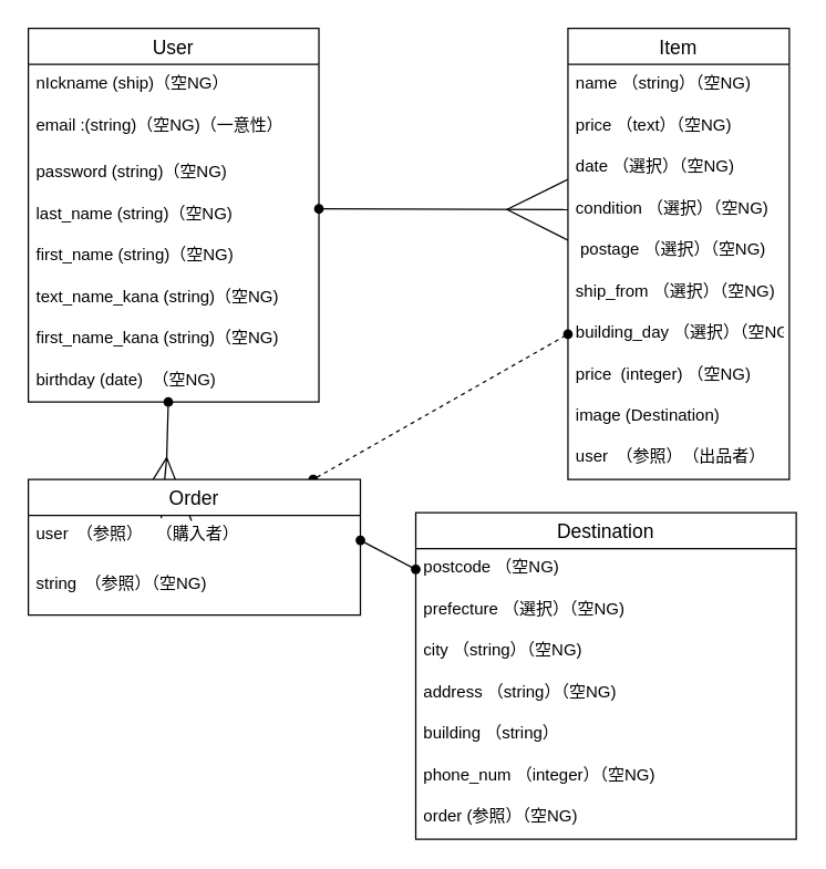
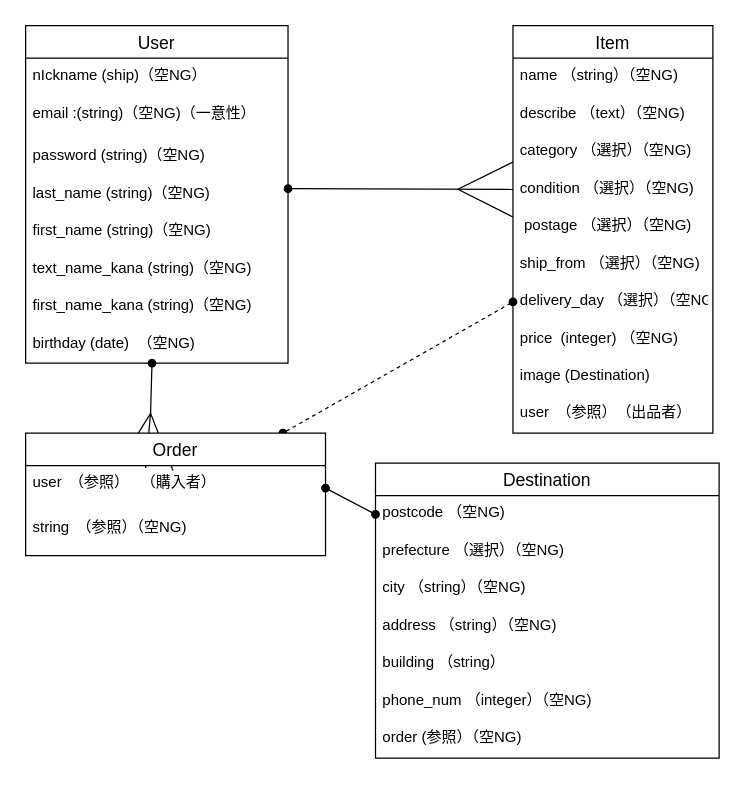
  <mxCell id="0" />
  <mxCell id="1" parent="0" />
  <mxCell id="2" style="edgeStyle=none;rounded=0;orthogonalLoop=1;jettySize=auto;html=1;startArrow=oval;startFill=1;endArrow=ERmany;endFill=0;fontFamily=Helvetica;endSize=42;entryX=0;entryY=0.5;entryDx=0;entryDy=0;" parent="1" target="30" edge="1"><mxGeometry relative="1" as="geometry"><mxPoint x="230" y="150.398" as="sourcePoint" /><mxPoint x="610" y="140.982" as="targetPoint" /></mxGeometry></mxCell>
  <mxCell id="3" style="edgeStyle=none;rounded=0;orthogonalLoop=1;jettySize=auto;html=1;startArrow=oval;startFill=1;endArrow=ERmany;endFill=0;fontFamily=Helvetica;endSize=42;" parent="1" source="4" edge="1"><mxGeometry relative="1" as="geometry"><mxPoint x="116" y="374" as="targetPoint" /><Array as="points"><mxPoint x="120" y="330" /></Array></mxGeometry></mxCell>
  <mxCell id="4" value="User" style="swimlane;fontStyle=0;childLayout=stackLayout;horizontal=1;startSize=26;horizontalStack=0;resizeParent=1;resizeParentMax=0;resizeLast=0;collapsible=1;marginBottom=0;align=center;fontSize=14;fontFamily=Helvetica;" parent="1" vertex="1"><mxGeometry x="20" width="210" height="270" as="geometry" y="20"><mxRectangle x="50" y="60" width="50" height="26" as="alternateBounds" /></mxGeometry></mxCell>
  <mxCell id="5" value="nIckname (ship)（空NG）" style="text;strokeColor=none;fillColor=none;spacingLeft=4;spacingRight=4;overflow=hidden;rotatable=0;points=[[0,0.5],[1,0.5]];portConstraint=eastwest;fontSize=12;" parent="4" vertex="1"><mxGeometry y="26" width="210" height="30" as="geometry" /></mxCell>
  <mxCell id="6" value="email :(string)（空NG)（一意性）" style="text;strokeColor=none;fillColor=none;spacingLeft=4;spacingRight=4;overflow=hidden;rotatable=0;points=[[0,0.5],[1,0.5]];portConstraint=eastwest;fontSize=12;shadow=0;" parent="4" vertex="1"><mxGeometry y="56" width="210" height="34" as="geometry" /></mxCell>
  <mxCell id="7" value="password (string)（空NG)" style="text;strokeColor=none;fillColor=none;spacingLeft=4;spacingRight=4;overflow=hidden;rotatable=0;points=[[0,0.5],[1,0.5]];portConstraint=eastwest;fontSize=12;" parent="4" vertex="1"><mxGeometry y="90" width="210" height="30" as="geometry" /></mxCell>
  <mxCell id="8" value="last_name (string)（空NG)" style="text;strokeColor=none;fillColor=none;spacingLeft=4;spacingRight=4;overflow=hidden;rotatable=0;points=[[0,0.5],[1,0.5]];portConstraint=eastwest;fontSize=12;" parent="4" vertex="1"><mxGeometry y="120" width="210" height="30" as="geometry" /></mxCell>
  <mxCell id="9" value="first_name (string)（空NG)" style="text;strokeColor=none;fillColor=none;spacingLeft=4;spacingRight=4;overflow=hidden;rotatable=0;points=[[0,0.5],[1,0.5]];portConstraint=eastwest;fontSize=12;" parent="4" vertex="1"><mxGeometry y="150" width="210" height="30" as="geometry" /></mxCell>
  <mxCell id="10" value="text_name_kana (string)（空NG)" style="text;strokeColor=none;fillColor=none;spacingLeft=4;spacingRight=4;overflow=hidden;rotatable=0;points=[[0,0.5],[1,0.5]];portConstraint=eastwest;fontSize=12;" parent="4" vertex="1"><mxGeometry y="180" width="210" height="30" as="geometry" /></mxCell>
  <mxCell id="11" value="first_name_kana (string)（空NG)" style="text;strokeColor=none;fillColor=none;spacingLeft=4;spacingRight=4;overflow=hidden;rotatable=0;points=[[0,0.5],[1,0.5]];portConstraint=eastwest;fontSize=12;" parent="4" vertex="1"><mxGeometry y="210" width="210" height="30" as="geometry" /></mxCell>
  <mxCell id="12" value="birthday (date)  （空NG)" style="text;strokeColor=none;fillColor=none;spacingLeft=4;spacingRight=4;overflow=hidden;rotatable=0;points=[[0,0.5],[1,0.5]];portConstraint=eastwest;fontSize=12;" parent="4" vertex="1"><mxGeometry y="240" width="210" height="30" as="geometry" /></mxCell>
  <mxCell id="13" style="edgeStyle=none;rounded=0;orthogonalLoop=1;jettySize=auto;html=1;entryX=0;entryY=0.5;entryDx=0;entryDy=0;startArrow=oval;startFill=1;endArrow=oval;endFill=1;fontFamily=Helvetica;dashed=1;" parent="1" source="15" target="33" edge="1"><mxGeometry relative="1" as="geometry" /></mxCell>
  <mxCell id="14" style="edgeStyle=none;rounded=0;orthogonalLoop=1;jettySize=auto;html=1;entryX=1;entryY=0.5;entryDx=0;entryDy=0;startArrow=oval;startFill=1;endArrow=oval;endFill=1;fontFamily=Helvetica;exitX=0;exitY=0.5;exitDx=0;exitDy=0;" parent="1" source="19" target="16" edge="1"><mxGeometry relative="1" as="geometry" /></mxCell>
  <mxCell id="15" value="Order" style="swimlane;fontStyle=0;childLayout=stackLayout;horizontal=1;startSize=26;horizontalStack=0;resizeParent=1;resizeParentMax=0;resizeLast=0;collapsible=1;marginBottom=0;align=center;fontSize=14;shadow=0;" parent="1" vertex="1"><mxGeometry x="20" y="346" width="240" height="98" as="geometry" /></mxCell>
  <mxCell id="16" value="user　（参照） 　（購入者）" style="text;strokeColor=none;fillColor=none;spacingLeft=4;spacingRight=4;overflow=hidden;rotatable=0;points=[[0,0.5],[1,0.5]];portConstraint=eastwest;fontSize=12;" parent="15" vertex="1"><mxGeometry y="26" width="240" height="36" as="geometry" /></mxCell>
  <mxCell id="17" value="string　（参照）（空NG)" style="text;strokeColor=none;fillColor=none;spacingLeft=4;spacingRight=4;overflow=hidden;rotatable=0;points=[[0,0.5],[1,0.5]];portConstraint=eastwest;fontSize=12;" parent="15" vertex="1"><mxGeometry y="62" width="240" height="36" as="geometry" /></mxCell>
  <mxCell id="18" value="Destination" style="swimlane;fontStyle=0;childLayout=stackLayout;horizontal=1;startSize=26;horizontalStack=0;resizeParent=1;resizeParentMax=0;resizeLast=0;collapsible=1;marginBottom=0;align=center;fontSize=14;shadow=0;" parent="1" vertex="1"><mxGeometry x="300" y="370" width="275" height="236" as="geometry" /></mxCell>
  <mxCell id="19" value="postcode （空NG)" style="text;strokeColor=none;fillColor=none;spacingLeft=4;spacingRight=4;overflow=hidden;rotatable=0;points=[[0,0.5],[1,0.5]];portConstraint=eastwest;fontSize=12;" parent="18" vertex="1"><mxGeometry y="26" width="275" height="30" as="geometry" /></mxCell>
  <mxCell id="20" value="prefecture （選択）（空NG)" style="text;strokeColor=none;fillColor=none;spacingLeft=4;spacingRight=4;overflow=hidden;rotatable=0;points=[[0,0.5],[1,0.5]];portConstraint=eastwest;fontSize=12;" parent="18" vertex="1"><mxGeometry y="56" width="275" height="30" as="geometry" /></mxCell>
  <mxCell id="21" value="city （string）（空NG)" style="text;strokeColor=none;fillColor=none;spacingLeft=4;spacingRight=4;overflow=hidden;rotatable=0;points=[[0,0.5],[1,0.5]];portConstraint=eastwest;fontSize=12;" parent="18" vertex="1"><mxGeometry y="86" width="275" height="30" as="geometry" /></mxCell>
  <mxCell id="22" value="address （string）（空NG)" style="text;strokeColor=none;fillColor=none;spacingLeft=4;spacingRight=4;overflow=hidden;rotatable=0;points=[[0,0.5],[1,0.5]];portConstraint=eastwest;fontSize=12;" parent="18" vertex="1"><mxGeometry y="116" width="275" height="30" as="geometry" /></mxCell>
  <mxCell id="23" value="building （string）  " style="text;strokeColor=none;fillColor=none;spacingLeft=4;spacingRight=4;overflow=hidden;rotatable=0;points=[[0,0.5],[1,0.5]];portConstraint=eastwest;fontSize=12;" parent="18" vertex="1"><mxGeometry y="146" width="275" height="30" as="geometry" /></mxCell>
  <mxCell id="24" value="phone_num （integer）（空NG)" style="text;strokeColor=none;fillColor=none;spacingLeft=4;spacingRight=4;overflow=hidden;rotatable=0;points=[[0,0.5],[1,0.5]];portConstraint=eastwest;fontSize=12;" parent="18" vertex="1"><mxGeometry y="176" width="275" height="30" as="geometry" /></mxCell>
  <mxCell id="25" value="order (参照）（空NG)" style="text;strokeColor=none;fillColor=none;spacingLeft=4;spacingRight=4;overflow=hidden;rotatable=0;points=[[0,0.5],[1,0.5]];portConstraint=eastwest;fontSize=12;" parent="18" vertex="1"><mxGeometry y="206" width="275" height="30" as="geometry" /></mxCell>
  <mxCell id="26" value="Item" style="swimlane;fontStyle=0;childLayout=stackLayout;horizontal=1;startSize=26;horizontalStack=0;resizeParent=1;resizeParentMax=0;resizeLast=0;collapsible=1;marginBottom=0;align=center;fontSize=14;shadow=0;" parent="1" vertex="1"><mxGeometry x="410" width="160" height="326" as="geometry" y="20" /></mxCell>
  <mxCell id="27" value="name （string）（空NG)&#10;" style="text;strokeColor=none;fillColor=none;spacingLeft=4;spacingRight=4;overflow=hidden;rotatable=0;points=[[0,0.5],[1,0.5]];portConstraint=eastwest;fontSize=12;" parent="26" vertex="1"><mxGeometry y="26" width="160" height="30" as="geometry" /></mxCell>
- <mxCell id="28" value="price （text）（空NG)" style="text;strokeColor=none;fillColor=none;spacingLeft=4;spacingRight=4;overflow=hidden;rotatable=0;points=[[0,0.5],[1,0.5]];portConstraint=eastwest;fontSize=12;" parent="26" vertex="1"><mxGeometry y="56" width="160" height="30" as="geometry" /></mxCell>
- <mxCell id="29" value="date （選択）（空NG)" style="text;strokeColor=none;fillColor=none;spacingLeft=4;spacingRight=4;overflow=hidden;rotatable=0;points=[[0,0.5],[1,0.5]];portConstraint=eastwest;fontSize=12;" parent="26" vertex="1"><mxGeometry y="86" width="160" height="30" as="geometry" /></mxCell>
+ <mxCell id="28" value="describe （text）（空NG)" style="text;strokeColor=none;fillColor=none;spacingLeft=4;spacingRight=4;overflow=hidden;rotatable=0;points=[[0,0.5],[1,0.5]];portConstraint=eastwest;fontSize=12;" parent="26" vertex="1"><mxGeometry y="56" width="160" height="30" as="geometry" /></mxCell>
+ <mxCell id="29" value="category （選択）（空NG)" style="text;strokeColor=none;fillColor=none;spacingLeft=4;spacingRight=4;overflow=hidden;rotatable=0;points=[[0,0.5],[1,0.5]];portConstraint=eastwest;fontSize=12;" parent="26" vertex="1"><mxGeometry y="86" width="160" height="30" as="geometry" /></mxCell>
  <mxCell id="30" value="condition （選択）（空NG)" style="text;strokeColor=none;fillColor=none;spacingLeft=4;spacingRight=4;overflow=hidden;rotatable=0;points=[[0,0.5],[1,0.5]];portConstraint=eastwest;fontSize=12;" parent="26" vertex="1"><mxGeometry y="116" width="160" height="30" as="geometry" /></mxCell>
  <mxCell id="31" value=" postage （選択）（空NG)" style="text;strokeColor=none;fillColor=none;spacingLeft=4;spacingRight=4;overflow=hidden;rotatable=0;points=[[0,0.5],[1,0.5]];portConstraint=eastwest;fontSize=12;" parent="26" vertex="1"><mxGeometry y="146" width="160" height="30" as="geometry" /></mxCell>
  <mxCell id="32" value="ship_from （選択）（空NG)" style="text;strokeColor=none;fillColor=none;spacingLeft=4;spacingRight=4;overflow=hidden;rotatable=0;points=[[0,0.5],[1,0.5]];portConstraint=eastwest;fontSize=12;" parent="26" vertex="1"><mxGeometry y="176" width="160" height="30" as="geometry" /></mxCell>
- <mxCell id="33" value="building_day （選択）（空NG)" style="text;strokeColor=none;fillColor=none;spacingLeft=4;spacingRight=4;overflow=hidden;rotatable=0;points=[[0,0.5],[1,0.5]];portConstraint=eastwest;fontSize=12;" parent="26" vertex="1"><mxGeometry y="206" width="160" height="30" as="geometry" /></mxCell>
+ <mxCell id="33" value="delivery_day （選択）（空NG)" style="text;strokeColor=none;fillColor=none;spacingLeft=4;spacingRight=4;overflow=hidden;rotatable=0;points=[[0,0.5],[1,0.5]];portConstraint=eastwest;fontSize=12;" parent="26" vertex="1"><mxGeometry y="206" width="160" height="30" as="geometry" /></mxCell>
  <mxCell id="34" value="price  (integer) （空NG)" style="text;strokeColor=none;fillColor=none;spacingLeft=4;spacingRight=4;overflow=hidden;rotatable=0;points=[[0,0.5],[1,0.5]];portConstraint=eastwest;fontSize=12;" parent="26" vertex="1"><mxGeometry y="236" width="160" height="30" as="geometry" /></mxCell>
  <mxCell id="35" value="image (Destination)" style="text;strokeColor=none;fillColor=none;spacingLeft=4;spacingRight=4;overflow=hidden;rotatable=0;points=[[0,0.5],[1,0.5]];portConstraint=eastwest;fontSize=12;" parent="26" vertex="1"><mxGeometry y="266" width="160" height="30" as="geometry" /></mxCell>
  <mxCell id="36" value="user　（参照）　（出品者）" style="text;strokeColor=none;fillColor=none;spacingLeft=4;spacingRight=4;overflow=hidden;rotatable=0;points=[[0,0.5],[1,0.5]];portConstraint=eastwest;fontSize=12;" parent="26" vertex="1"><mxGeometry y="296" width="160" height="30" as="geometry" /></mxCell>
